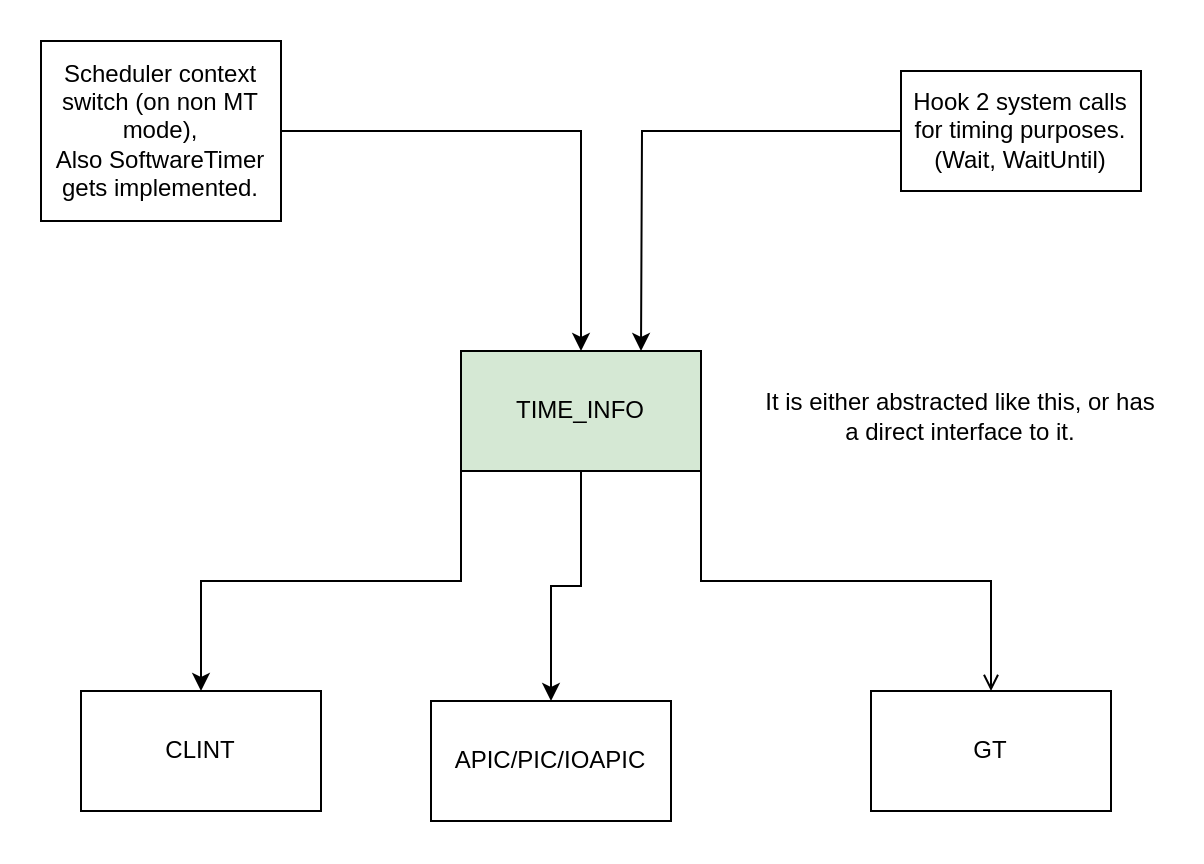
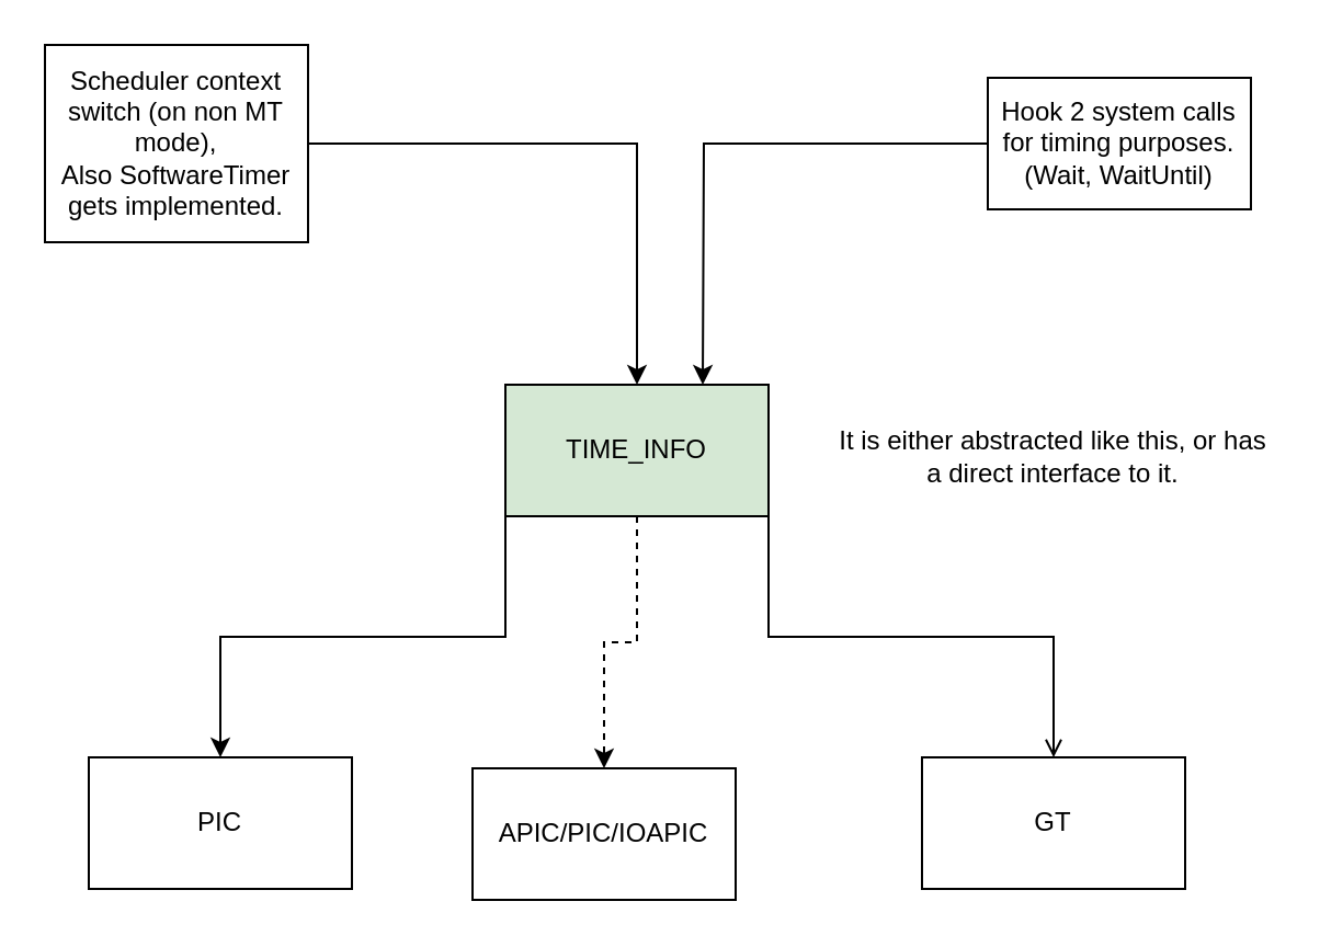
  <mxCell id="0" />
  <mxCell id="1" parent="0" />
- <mxCell id="2" style="edgeStyle=orthogonalEdgeStyle;rounded=0;orthogonalLoop=1;jettySize=auto;html=1;exitX=0.5;exitY=1;exitDx=0;exitDy=0;entryX=0.5;entryY=0;entryDx=0;entryDy=0;" parent="1" source="5" target="6" edge="1"><mxGeometry relative="1" as="geometry" /></mxCell>
+ <mxCell id="2" style="edgeStyle=orthogonalEdgeStyle;rounded=0;orthogonalLoop=1;jettySize=auto;html=1;exitX=0.5;exitY=1;exitDx=0;exitDy=0;entryX=0.5;entryY=0;entryDx=0;entryDy=0;dashed=1;" parent="1" source="5" target="6" edge="1"><mxGeometry relative="1" as="geometry" /></mxCell>
  <mxCell id="3" style="edgeStyle=orthogonalEdgeStyle;rounded=0;orthogonalLoop=1;jettySize=auto;html=1;exitX=1;exitY=1;exitDx=0;exitDy=0;entryX=0.5;entryY=0;entryDx=0;entryDy=0;endArrow=open;" parent="1" source="5" target="7" edge="1"><mxGeometry relative="1" as="geometry" /></mxCell>
  <mxCell id="4" style="edgeStyle=orthogonalEdgeStyle;rounded=0;orthogonalLoop=1;jettySize=auto;html=1;exitX=0;exitY=1;exitDx=0;exitDy=0;entryX=0.5;entryY=0;entryDx=0;entryDy=0;" parent="1" source="5" target="8" edge="1"><mxGeometry relative="1" as="geometry" /></mxCell>
  <mxCell id="5" value="TIME_INFO" style="rounded=0;whiteSpace=wrap;html=1;fillColor=#d5e8d4;" parent="1" vertex="1"><mxGeometry x="230" y="175" width="120" height="60" as="geometry" /></mxCell>
  <mxCell id="6" value="APIC/PIC/IOAPIC" style="rounded=0;whiteSpace=wrap;html=1;" parent="1" vertex="1"><mxGeometry x="215" y="350" width="120" height="60" as="geometry" /></mxCell>
- <mxCell id="7" value="GT" style="rounded=0;whiteSpace=wrap;html=1;" parent="1" vertex="1"><mxGeometry x="435" y="345" width="120" height="60" as="geometry" /></mxCell>
- <mxCell id="8" value="CLINT" style="rounded=0;whiteSpace=wrap;html=1;" parent="1" vertex="1"><mxGeometry x="40" y="345" width="120" height="60" as="geometry" /></mxCell>
+ <mxCell id="7" value="GT" style="rounded=0;whiteSpace=wrap;html=1;" parent="1" vertex="1"><mxGeometry x="420" y="345" width="120" height="60" as="geometry" /></mxCell>
+ <mxCell id="8" value="PIC" style="rounded=0;whiteSpace=wrap;html=1;" parent="1" vertex="1"><mxGeometry x="40" y="345" width="120" height="60" as="geometry" /></mxCell>
  <mxCell id="9" style="edgeStyle=orthogonalEdgeStyle;rounded=0;orthogonalLoop=1;jettySize=auto;html=1;entryX=0.5;entryY=0;entryDx=0;entryDy=0;" parent="1" source="10" target="5" edge="1"><mxGeometry relative="1" as="geometry" /></mxCell>
  <mxCell id="10" value="Scheduler context switch (on non MT mode),&lt;br&gt;Also SoftwareTimer gets implemented." style="rounded=0;whiteSpace=wrap;html=1;" parent="1" vertex="1"><mxGeometry x="20" y="20" width="120" height="90" as="geometry" /></mxCell>
  <mxCell id="11" style="edgeStyle=orthogonalEdgeStyle;rounded=0;orthogonalLoop=1;jettySize=auto;html=1;entryX=1;entryY=0;entryDx=0;entryDy=0;exitX=0;exitY=0.5;exitDx=0;exitDy=0;" parent="1" source="12" edge="1"><mxGeometry relative="1" as="geometry"><mxPoint x="420" y="65" as="sourcePoint" /><mxPoint x="320" y="175" as="targetPoint" /></mxGeometry></mxCell>
  <mxCell id="12" value="Hook 2 system calls for timing purposes.&lt;br&gt;(Wait, WaitUntil)" style="rounded=0;whiteSpace=wrap;html=1;" parent="1" vertex="1"><mxGeometry x="450" y="35" width="120" height="60" as="geometry" /></mxCell>
  <mxCell id="13" value="It is either abstracted like this, or has a direct interface to it." style="text;html=1;strokeColor=none;fillColor=none;align=center;verticalAlign=middle;whiteSpace=wrap;rounded=0;" vertex="1" parent="1"><mxGeometry x="380" y="180" width="200" height="55" as="geometry" /></mxCell>
